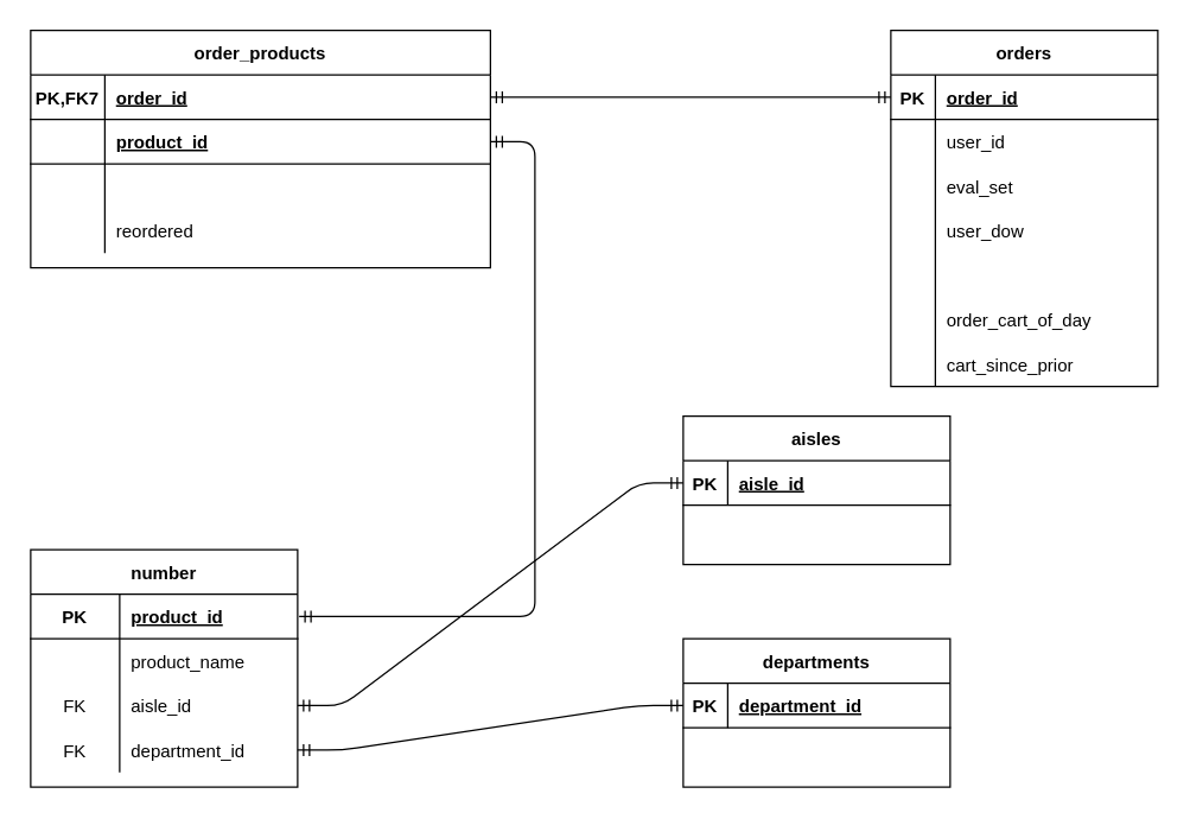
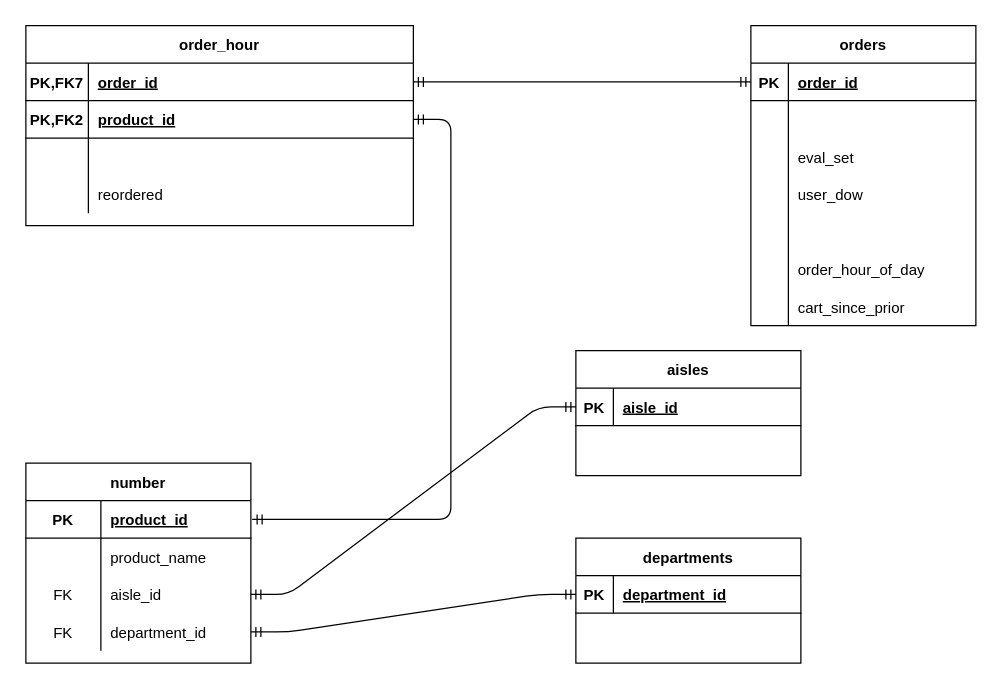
  <mxCell id="0" />
  <mxCell id="1" parent="0" />
  <mxCell id="2" value="orders" style="shape=table;startSize=30;container=1;collapsible=1;childLayout=tableLayout;fixedRows=1;rowLines=0;fontStyle=1;align=center;resizeLast=1;" vertex="1" parent="1"><mxGeometry x="600" y="20" width="180" height="240" as="geometry" /></mxCell>
  <mxCell id="3" value="" style="shape=partialRectangle;collapsible=0;dropTarget=0;pointerEvents=0;fillColor=none;top=0;left=0;bottom=1;right=0;points=[[0,0.5],[1,0.5]];portConstraint=eastwest;" vertex="1" parent="2"><mxGeometry y="30" width="180" height="30" as="geometry" /></mxCell>
  <mxCell id="4" value="PK" style="shape=partialRectangle;connectable=0;fillColor=none;top=0;left=0;bottom=0;right=0;fontStyle=1;overflow=hidden;" vertex="1" parent="3"><mxGeometry width="30" height="30" as="geometry" /></mxCell>
  <mxCell id="5" value="order_id" style="shape=partialRectangle;connectable=0;fillColor=none;top=0;left=0;bottom=0;right=0;align=left;spacingLeft=6;fontStyle=5;overflow=hidden;" vertex="1" parent="3"><mxGeometry x="30" width="150" height="30" as="geometry" /></mxCell>
  <mxCell id="6" value="" style="shape=partialRectangle;collapsible=0;dropTarget=0;pointerEvents=0;fillColor=none;top=0;left=0;bottom=0;right=0;points=[[0,0.5],[1,0.5]];portConstraint=eastwest;" vertex="1" parent="2"><mxGeometry y="60" width="180" height="30" as="geometry" /></mxCell>
  <mxCell id="7" value="" style="shape=partialRectangle;connectable=0;fillColor=none;top=0;left=0;bottom=0;right=0;editable=1;overflow=hidden;" vertex="1" parent="6"><mxGeometry width="30" height="30" as="geometry" /></mxCell>
- <mxCell id="8" value="user_id" style="shape=partialRectangle;connectable=0;fillColor=none;top=0;left=0;bottom=0;right=0;align=left;spacingLeft=6;overflow=hidden;" vertex="1" parent="6"><mxGeometry x="30" width="150" height="30" as="geometry" /></mxCell>
  <mxCell id="9" value="" style="shape=partialRectangle;collapsible=0;dropTarget=0;pointerEvents=0;fillColor=none;top=0;left=0;bottom=0;right=0;points=[[0,0.5],[1,0.5]];portConstraint=eastwest;" vertex="1" parent="2"><mxGeometry y="90" width="180" height="30" as="geometry" /></mxCell>
  <mxCell id="10" value="" style="shape=partialRectangle;connectable=0;fillColor=none;top=0;left=0;bottom=0;right=0;editable=1;overflow=hidden;" vertex="1" parent="9"><mxGeometry width="30" height="30" as="geometry" /></mxCell>
  <mxCell id="11" value="eval_set" style="shape=partialRectangle;connectable=0;fillColor=none;top=0;left=0;bottom=0;right=0;align=left;spacingLeft=6;overflow=hidden;" vertex="1" parent="9"><mxGeometry x="30" width="150" height="30" as="geometry" /></mxCell>
  <mxCell id="12" value="" style="shape=partialRectangle;collapsible=0;dropTarget=0;pointerEvents=0;fillColor=none;top=0;left=0;bottom=0;right=0;points=[[0,0.5],[1,0.5]];portConstraint=eastwest;" vertex="1" parent="2"><mxGeometry y="120" width="180" height="30" as="geometry" /></mxCell>
  <mxCell id="13" value="" style="shape=partialRectangle;connectable=0;fillColor=none;top=0;left=0;bottom=0;right=0;editable=1;overflow=hidden;" vertex="1" parent="12"><mxGeometry width="30" height="30" as="geometry" /></mxCell>
  <mxCell id="14" value="user_dow" style="shape=partialRectangle;connectable=0;fillColor=none;top=0;left=0;bottom=0;right=0;align=left;spacingLeft=6;overflow=hidden;" vertex="1" parent="12"><mxGeometry x="30" width="150" height="30" as="geometry" /></mxCell>
  <mxCell id="15" value="" style="shape=partialRectangle;collapsible=0;dropTarget=0;pointerEvents=0;fillColor=none;top=0;left=0;bottom=0;right=0;points=[[0,0.5],[1,0.5]];portConstraint=eastwest;" vertex="1" parent="2"><mxGeometry y="150" width="180" height="30" as="geometry" /></mxCell>
  <mxCell id="16" value="" style="shape=partialRectangle;connectable=0;fillColor=none;top=0;left=0;bottom=0;right=0;editable=1;overflow=hidden;" vertex="1" parent="15"><mxGeometry width="30" height="30" as="geometry" /></mxCell>
  <mxCell id="17" value="" style="shape=partialRectangle;collapsible=0;dropTarget=0;pointerEvents=0;fillColor=none;top=0;left=0;bottom=0;right=0;points=[[0,0.5],[1,0.5]];portConstraint=eastwest;" vertex="1" parent="2"><mxGeometry y="180" width="180" height="30" as="geometry" /></mxCell>
  <mxCell id="18" value="" style="shape=partialRectangle;connectable=0;fillColor=none;top=0;left=0;bottom=0;right=0;editable=1;overflow=hidden;" vertex="1" parent="17"><mxGeometry width="30" height="30" as="geometry" /></mxCell>
- <mxCell id="19" value="order_cart_of_day" style="shape=partialRectangle;connectable=0;fillColor=none;top=0;left=0;bottom=0;right=0;align=left;spacingLeft=6;overflow=hidden;" vertex="1" parent="17"><mxGeometry x="30" width="150" height="30" as="geometry" /></mxCell>
+ <mxCell id="19" value="order_hour_of_day" style="shape=partialRectangle;connectable=0;fillColor=none;top=0;left=0;bottom=0;right=0;align=left;spacingLeft=6;overflow=hidden;" vertex="1" parent="17"><mxGeometry x="30" width="150" height="30" as="geometry" /></mxCell>
  <mxCell id="20" value="" style="shape=partialRectangle;collapsible=0;dropTarget=0;pointerEvents=0;fillColor=none;top=0;left=0;bottom=0;right=0;points=[[0,0.5],[1,0.5]];portConstraint=eastwest;" vertex="1" parent="2"><mxGeometry y="210" width="180" height="30" as="geometry" /></mxCell>
  <mxCell id="21" value="" style="shape=partialRectangle;connectable=0;fillColor=none;top=0;left=0;bottom=0;right=0;editable=1;overflow=hidden;" vertex="1" parent="20"><mxGeometry width="30" height="30" as="geometry" /></mxCell>
  <mxCell id="22" value="cart_since_prior" style="shape=partialRectangle;connectable=0;fillColor=none;top=0;left=0;bottom=0;right=0;align=left;spacingLeft=6;overflow=hidden;" vertex="1" parent="20"><mxGeometry x="30" width="150" height="30" as="geometry" /></mxCell>
  <mxCell id="23" value="number" style="shape=table;startSize=30;container=1;collapsible=1;childLayout=tableLayout;fixedRows=1;rowLines=0;fontStyle=1;align=center;resizeLast=1;" vertex="1" parent="1"><mxGeometry x="20" y="370" width="180" height="160" as="geometry" /></mxCell>
  <mxCell id="24" value="" style="shape=partialRectangle;collapsible=0;dropTarget=0;pointerEvents=0;fillColor=none;top=0;left=0;bottom=1;right=0;points=[[0,0.5],[1,0.5]];portConstraint=eastwest;perimeterSpacing=1;" vertex="1" parent="23"><mxGeometry y="30" width="180" height="30" as="geometry" /></mxCell>
  <mxCell id="25" value="PK" style="shape=partialRectangle;connectable=0;fillColor=none;top=0;left=0;bottom=0;right=0;fontStyle=1;overflow=hidden;" vertex="1" parent="24"><mxGeometry width="60" height="30" as="geometry" /></mxCell>
  <mxCell id="26" value="product_id" style="shape=partialRectangle;connectable=0;fillColor=none;top=0;left=0;bottom=0;right=0;align=left;spacingLeft=6;fontStyle=5;overflow=hidden;" vertex="1" parent="24"><mxGeometry x="60" width="120" height="30" as="geometry" /></mxCell>
  <mxCell id="27" value="" style="shape=partialRectangle;collapsible=0;dropTarget=0;pointerEvents=0;fillColor=none;top=0;left=0;bottom=0;right=0;points=[[0,0.5],[1,0.5]];portConstraint=eastwest;" vertex="1" parent="23"><mxGeometry y="60" width="180" height="30" as="geometry" /></mxCell>
  <mxCell id="28" value="" style="shape=partialRectangle;connectable=0;fillColor=none;top=0;left=0;bottom=0;right=0;editable=1;overflow=hidden;" vertex="1" parent="27"><mxGeometry width="60" height="30" as="geometry" /></mxCell>
  <mxCell id="29" value="product_name" style="shape=partialRectangle;connectable=0;fillColor=none;top=0;left=0;bottom=0;right=0;align=left;spacingLeft=6;overflow=hidden;" vertex="1" parent="27"><mxGeometry x="60" width="120" height="30" as="geometry" /></mxCell>
  <mxCell id="30" value="" style="shape=partialRectangle;collapsible=0;dropTarget=0;pointerEvents=0;fillColor=none;top=0;left=0;bottom=0;right=0;points=[[0,0.5],[1,0.5]];portConstraint=eastwest;" vertex="1" parent="23"><mxGeometry y="90" width="180" height="30" as="geometry" /></mxCell>
  <mxCell id="31" value="FK" style="shape=partialRectangle;connectable=0;fillColor=none;top=0;left=0;bottom=0;right=0;fontStyle=0;overflow=hidden;" vertex="1" parent="30"><mxGeometry width="60" height="30" as="geometry" /></mxCell>
  <mxCell id="32" value="aisle_id" style="shape=partialRectangle;connectable=0;fillColor=none;top=0;left=0;bottom=0;right=0;align=left;spacingLeft=6;fontStyle=0;overflow=hidden;" vertex="1" parent="30"><mxGeometry x="60" width="120" height="30" as="geometry" /></mxCell>
  <mxCell id="33" value="" style="shape=partialRectangle;collapsible=0;dropTarget=0;pointerEvents=0;fillColor=none;top=0;left=0;bottom=0;right=0;points=[[0,0.5],[1,0.5]];portConstraint=eastwest;" vertex="1" parent="23"><mxGeometry y="120" width="180" height="30" as="geometry" /></mxCell>
  <mxCell id="34" value="FK" style="shape=partialRectangle;connectable=0;fillColor=none;top=0;left=0;bottom=0;right=0;fontStyle=0;overflow=hidden;" vertex="1" parent="33"><mxGeometry width="60" height="30" as="geometry" /></mxCell>
  <mxCell id="35" value="department_id" style="shape=partialRectangle;connectable=0;fillColor=none;top=0;left=0;bottom=0;right=0;align=left;spacingLeft=6;fontStyle=0;overflow=hidden;" vertex="1" parent="33"><mxGeometry x="60" width="120" height="30" as="geometry" /></mxCell>
  <mxCell id="36" value="aisles" style="shape=table;startSize=30;container=1;collapsible=1;childLayout=tableLayout;fixedRows=1;rowLines=0;fontStyle=1;align=center;resizeLast=1;strokeColor=#000000;" vertex="1" parent="1"><mxGeometry x="460" y="280" width="180" height="100" as="geometry" /></mxCell>
  <mxCell id="37" value="" style="shape=partialRectangle;collapsible=0;dropTarget=0;pointerEvents=0;fillColor=none;top=0;left=0;bottom=1;right=0;points=[[0,0.5],[1,0.5]];portConstraint=eastwest;" vertex="1" parent="36"><mxGeometry y="30" width="180" height="30" as="geometry" /></mxCell>
  <mxCell id="38" value="PK" style="shape=partialRectangle;connectable=0;fillColor=none;top=0;left=0;bottom=0;right=0;fontStyle=1;overflow=hidden;" vertex="1" parent="37"><mxGeometry width="30" height="30" as="geometry" /></mxCell>
  <mxCell id="39" value="aisle_id" style="shape=partialRectangle;connectable=0;fillColor=none;top=0;left=0;bottom=0;right=0;align=left;spacingLeft=6;fontStyle=5;overflow=hidden;" vertex="1" parent="37"><mxGeometry x="30" width="150" height="30" as="geometry" /></mxCell>
  <mxCell id="40" value="" style="shape=partialRectangle;collapsible=0;dropTarget=0;pointerEvents=0;fillColor=none;top=0;left=0;bottom=0;right=0;points=[[0,0.5],[1,0.5]];portConstraint=eastwest;" vertex="1" parent="36"><mxGeometry y="60" width="180" height="30" as="geometry" /></mxCell>
  <mxCell id="41" value="" style="shape=partialRectangle;connectable=0;fillColor=none;top=0;left=0;bottom=0;right=0;editable=1;overflow=hidden;" vertex="1" parent="40"><mxGeometry width="30" height="30" as="geometry" /></mxCell>
  <mxCell id="42" value="departments" style="shape=table;startSize=30;container=1;collapsible=1;childLayout=tableLayout;fixedRows=1;rowLines=0;fontStyle=1;align=center;resizeLast=1;strokeColor=#000000;" vertex="1" parent="1"><mxGeometry x="460" y="430" width="180" height="100" as="geometry" /></mxCell>
  <mxCell id="43" value="" style="shape=partialRectangle;collapsible=0;dropTarget=0;pointerEvents=0;fillColor=none;top=0;left=0;bottom=1;right=0;points=[[0,0.5],[1,0.5]];portConstraint=eastwest;" vertex="1" parent="42"><mxGeometry y="30" width="180" height="30" as="geometry" /></mxCell>
  <mxCell id="44" value="PK" style="shape=partialRectangle;connectable=0;fillColor=none;top=0;left=0;bottom=0;right=0;fontStyle=1;overflow=hidden;" vertex="1" parent="43"><mxGeometry width="30" height="30" as="geometry" /></mxCell>
  <mxCell id="45" value="department_id" style="shape=partialRectangle;connectable=0;fillColor=none;top=0;left=0;bottom=0;right=0;align=left;spacingLeft=6;fontStyle=5;overflow=hidden;" vertex="1" parent="43"><mxGeometry x="30" width="150" height="30" as="geometry" /></mxCell>
  <mxCell id="46" value="" style="shape=partialRectangle;collapsible=0;dropTarget=0;pointerEvents=0;fillColor=none;top=0;left=0;bottom=0;right=0;points=[[0,0.5],[1,0.5]];portConstraint=eastwest;" vertex="1" parent="42"><mxGeometry y="60" width="180" height="30" as="geometry" /></mxCell>
  <mxCell id="47" value="" style="shape=partialRectangle;connectable=0;fillColor=none;top=0;left=0;bottom=0;right=0;editable=1;overflow=hidden;" vertex="1" parent="46"><mxGeometry width="30" height="30" as="geometry" /></mxCell>
- <mxCell id="48" value="order_products" style="shape=table;startSize=30;container=1;collapsible=1;childLayout=tableLayout;fixedRows=1;rowLines=0;fontStyle=1;align=center;resizeLast=1;strokeColor=#000000;" vertex="1" parent="1"><mxGeometry x="20" y="20" width="310" height="160" as="geometry" /></mxCell>
+ <mxCell id="48" value="order_hour" style="shape=table;startSize=30;container=1;collapsible=1;childLayout=tableLayout;fixedRows=1;rowLines=0;fontStyle=1;align=center;resizeLast=1;strokeColor=#000000;" vertex="1" parent="1"><mxGeometry x="20" y="20" width="310" height="160" as="geometry" /></mxCell>
  <mxCell id="49" value="" style="shape=partialRectangle;collapsible=0;dropTarget=0;pointerEvents=0;fillColor=none;top=0;left=0;bottom=1;right=0;points=[[0,0.5],[1,0.5]];portConstraint=eastwest;" vertex="1" parent="48"><mxGeometry y="30" width="310" height="30" as="geometry" /></mxCell>
  <mxCell id="50" value="PK,FK7" style="shape=partialRectangle;connectable=0;fillColor=none;top=0;left=0;bottom=0;right=0;fontStyle=1;overflow=hidden;" vertex="1" parent="49"><mxGeometry width="50" height="30" as="geometry" /></mxCell>
  <mxCell id="51" value="order_id" style="shape=partialRectangle;connectable=0;fillColor=none;top=0;left=0;bottom=0;right=0;align=left;spacingLeft=6;fontStyle=5;overflow=hidden;" vertex="1" parent="49"><mxGeometry x="50" width="260" height="30" as="geometry" /></mxCell>
  <mxCell id="52" value="" style="shape=partialRectangle;collapsible=0;dropTarget=0;pointerEvents=0;fillColor=none;top=0;left=0;bottom=1;right=0;points=[[0,0.5],[1,0.5]];portConstraint=eastwest;strokeColor=#000000;" vertex="1" parent="48"><mxGeometry y="60" width="310" height="30" as="geometry" /></mxCell>
+ <mxCell id="53" value="PK,FK2" style="shape=partialRectangle;connectable=0;fillColor=none;top=0;left=0;bottom=0;right=0;fontStyle=1;overflow=hidden;" vertex="1" parent="52"><mxGeometry width="50" height="30" as="geometry" /></mxCell>
  <mxCell id="54" value="product_id" style="shape=partialRectangle;connectable=0;fillColor=none;top=0;left=0;bottom=0;right=0;align=left;spacingLeft=6;fontStyle=5;overflow=hidden;" vertex="1" parent="52"><mxGeometry x="50" width="260" height="30" as="geometry" /></mxCell>
  <mxCell id="55" value="" style="shape=partialRectangle;collapsible=0;dropTarget=0;pointerEvents=0;fillColor=none;top=0;left=0;bottom=0;right=0;points=[[0,0.5],[1,0.5]];portConstraint=eastwest;" vertex="1" parent="48"><mxGeometry y="90" width="310" height="30" as="geometry" /></mxCell>
  <mxCell id="56" value="" style="shape=partialRectangle;connectable=0;fillColor=none;top=0;left=0;bottom=0;right=0;editable=1;overflow=hidden;" vertex="1" parent="55"><mxGeometry width="50" height="30" as="geometry" /></mxCell>
  <mxCell id="57" value="" style="shape=partialRectangle;collapsible=0;dropTarget=0;pointerEvents=0;fillColor=none;top=0;left=0;bottom=0;right=0;points=[[0,0.5],[1,0.5]];portConstraint=eastwest;" vertex="1" parent="48"><mxGeometry y="120" width="310" height="30" as="geometry" /></mxCell>
  <mxCell id="58" value="" style="shape=partialRectangle;connectable=0;fillColor=none;top=0;left=0;bottom=0;right=0;editable=1;overflow=hidden;" vertex="1" parent="57"><mxGeometry width="50" height="30" as="geometry" /></mxCell>
  <mxCell id="59" value="reordered" style="shape=partialRectangle;connectable=0;fillColor=none;top=0;left=0;bottom=0;right=0;align=left;spacingLeft=6;overflow=hidden;" vertex="1" parent="57"><mxGeometry x="50" width="260" height="30" as="geometry" /></mxCell>
  <mxCell id="60" value="" style="edgeStyle=entityRelationEdgeStyle;fontSize=12;html=1;endArrow=ERmandOne;startArrow=ERmandOne;exitX=1;exitY=0.5;exitDx=0;exitDy=0;entryX=0;entryY=0.5;entryDx=0;entryDy=0;" edge="1" parent="1" source="49" target="3"><mxGeometry width="100" height="100" relative="1" as="geometry"><mxPoint x="320" y="310" as="sourcePoint" /><mxPoint x="420" y="210" as="targetPoint" /></mxGeometry></mxCell>
  <mxCell id="61" value="" style="edgeStyle=entityRelationEdgeStyle;fontSize=12;html=1;endArrow=ERmandOne;startArrow=ERmandOne;exitX=1;exitY=0.5;exitDx=0;exitDy=0;entryX=0;entryY=0.5;entryDx=0;entryDy=0;" edge="1" parent="1" source="30" target="37"><mxGeometry width="100" height="100" relative="1" as="geometry"><mxPoint x="320" y="310" as="sourcePoint" /><mxPoint x="420" y="210" as="targetPoint" /></mxGeometry></mxCell>
  <mxCell id="62" value="" style="edgeStyle=entityRelationEdgeStyle;fontSize=12;html=1;endArrow=ERmandOne;startArrow=ERmandOne;exitX=1;exitY=0.5;exitDx=0;exitDy=0;entryX=0;entryY=0.5;entryDx=0;entryDy=0;" edge="1" parent="1" source="33" target="43"><mxGeometry width="100" height="100" relative="1" as="geometry"><mxPoint x="320" y="310" as="sourcePoint" /><mxPoint x="420" y="210" as="targetPoint" /></mxGeometry></mxCell>
  <mxCell id="63" value="" style="edgeStyle=entityRelationEdgeStyle;fontSize=12;html=1;endArrow=ERmandOne;startArrow=ERmandOne;exitX=1;exitY=0.5;exitDx=0;exitDy=0;" edge="1" parent="1" source="24" target="52"><mxGeometry width="100" height="100" relative="1" as="geometry"><mxPoint x="320" y="310" as="sourcePoint" /><mxPoint x="420" y="210" as="targetPoint" /></mxGeometry></mxCell>
